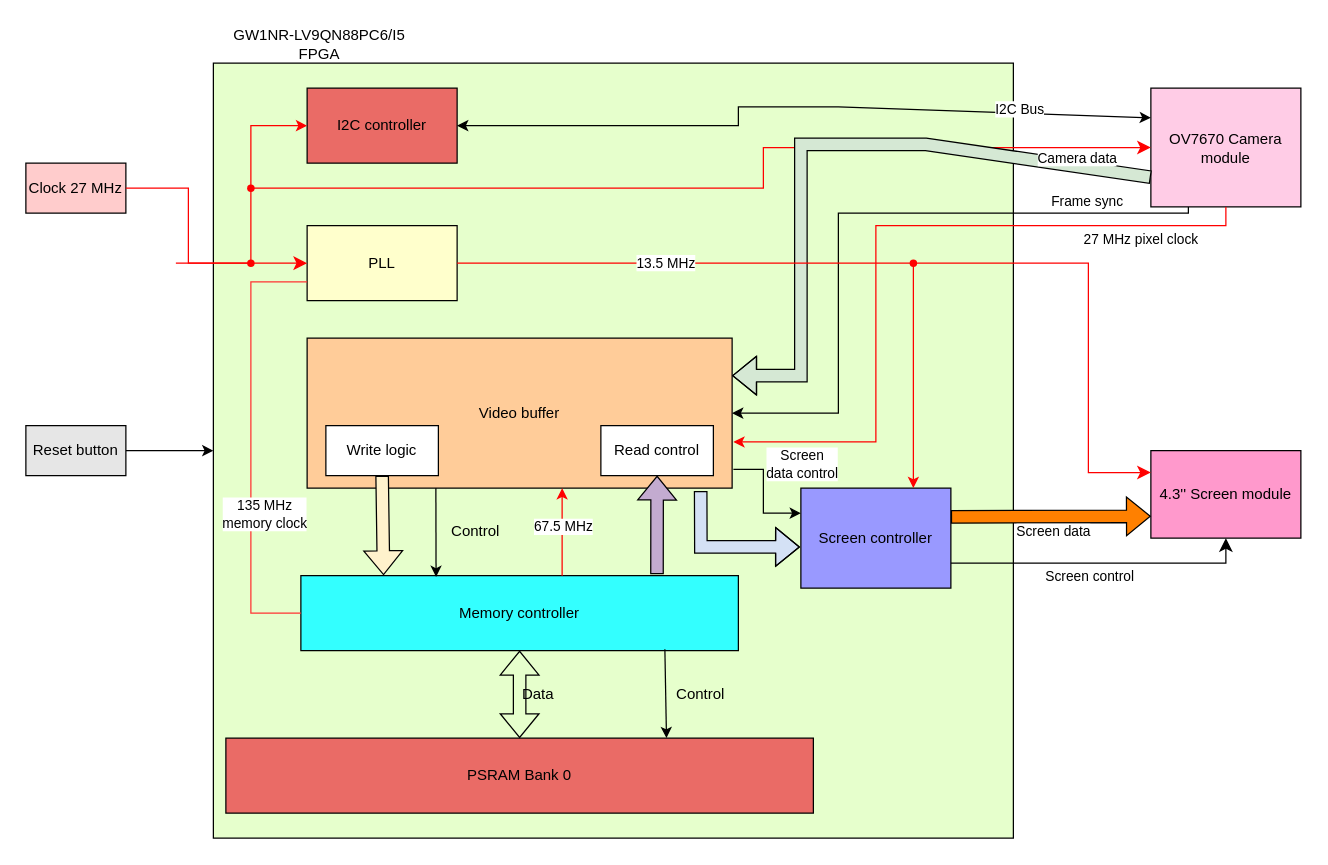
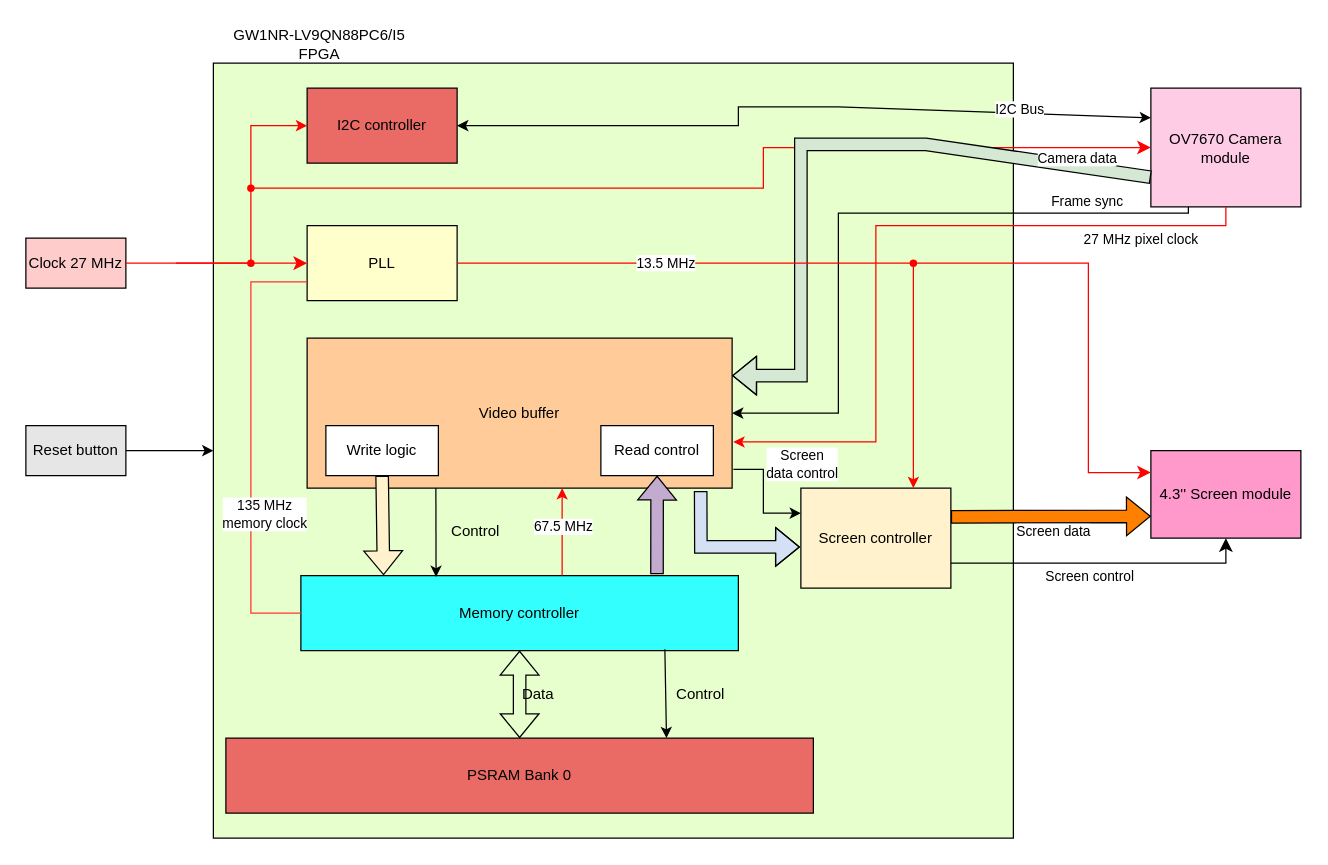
  <mxCell id="0" />
  <mxCell id="1" parent="0" />
- <mxCell id="2" value="Clock 27 MHz" style="rounded=0;whiteSpace=wrap;html=1;fillColor=#FFCCCC;" vertex="1" parent="1"><mxGeometry x="20" y="130" width="80" height="40" as="geometry" /></mxCell>
+ <mxCell id="2" value="Clock 27 MHz" style="rounded=0;whiteSpace=wrap;html=1;fillColor=#FFCCCC;" vertex="1" parent="1"><mxGeometry x="20" y="190" width="80" height="40" as="geometry" /></mxCell>
  <mxCell id="3" value="" style="rounded=0;whiteSpace=wrap;html=1;fillColor=#E6FFCC;" vertex="1" parent="1"><mxGeometry x="170" y="50" width="640" height="620" as="geometry" /></mxCell>
  <mxCell id="4" value="GW1NR-LV9QN88PC6/I5 FPGA" style="text;html=1;align=center;verticalAlign=middle;whiteSpace=wrap;rounded=0;" vertex="1" parent="1"><mxGeometry x="170" width="170" height="30" as="geometry" y="20" /></mxCell>
  <mxCell id="5" value="I2C controller" style="rounded=0;whiteSpace=wrap;html=1;fillColor=#EA6B66;" vertex="1" parent="1"><mxGeometry x="245" y="70" width="120" height="60" as="geometry" /></mxCell>
  <mxCell id="6" value="PSRAM Bank 0" style="rounded=0;whiteSpace=wrap;html=1;fillColor=#EA6B66;" vertex="1" parent="1"><mxGeometry x="180" y="590" width="470" height="60" as="geometry" /></mxCell>
  <mxCell id="7" value="Video buffer" style="rounded=0;whiteSpace=wrap;html=1;fillColor=#FFCC99;" vertex="1" parent="1"><mxGeometry x="245" y="270" width="340" height="120" as="geometry" /></mxCell>
  <mxCell id="8" value="Write logic" style="rounded=0;whiteSpace=wrap;html=1;" vertex="1" parent="1"><mxGeometry x="260" y="340" width="90" height="40" as="geometry" /></mxCell>
  <mxCell id="9" value="Read control" style="rounded=0;whiteSpace=wrap;html=1;" vertex="1" parent="1"><mxGeometry x="480" y="340" width="90" height="40" as="geometry" /></mxCell>
  <mxCell id="10" value="" style="shape=flexArrow;endArrow=classic;html=1;rounded=0;entryX=0.5;entryY=1;entryDx=0;entryDy=0;fillColor=#C3ABD0;exitX=0.814;exitY=-0.017;exitDx=0;exitDy=0;exitPerimeter=0;" edge="1" parent="1" source="13" target="9"><mxGeometry width="50" height="50" relative="1" as="geometry"><mxPoint x="525" y="450" as="sourcePoint" /><mxPoint x="520" y="260" as="targetPoint" /></mxGeometry></mxCell>
  <mxCell id="11" value="" style="shape=flexArrow;endArrow=classic;html=1;rounded=0;exitX=0.5;exitY=1;exitDx=0;exitDy=0;fillColor=#FFF2CC;entryX=0.189;entryY=-0.006;entryDx=0;entryDy=0;entryPerimeter=0;" edge="1" parent="1" source="8" target="13"><mxGeometry width="50" height="50" relative="1" as="geometry"><mxPoint x="470" y="310" as="sourcePoint" /><mxPoint x="305" y="440" as="targetPoint" /></mxGeometry></mxCell>
  <mxCell id="12" value="PLL" style="rounded=0;whiteSpace=wrap;html=1;fillColor=#FFFFCC;" vertex="1" parent="1"><mxGeometry x="245" y="180" width="120" height="60" as="geometry" /></mxCell>
  <mxCell id="13" value="Memory controller" style="rounded=0;whiteSpace=wrap;html=1;fillColor=#33FFFF;" vertex="1" parent="1"><mxGeometry x="240" y="460" width="350" height="60" as="geometry" /></mxCell>
  <mxCell id="14" value="" style="shape=flexArrow;endArrow=classic;startArrow=classic;html=1;rounded=0;exitX=0.5;exitY=1;exitDx=0;exitDy=0;entryX=0.5;entryY=0;entryDx=0;entryDy=0;" edge="1" parent="1" source="13" target="6"><mxGeometry width="100" height="100" relative="1" as="geometry"><mxPoint x="450" y="530" as="sourcePoint" /><mxPoint x="550" y="430" as="targetPoint" /></mxGeometry></mxCell>
  <mxCell id="15" value="Data" style="text;html=1;align=center;verticalAlign=middle;whiteSpace=wrap;rounded=0;" vertex="1" parent="1"><mxGeometry x="400" y="540" width="60" height="30" as="geometry" /></mxCell>
  <mxCell id="16" value="" style="endArrow=classic;html=1;rounded=0;entryX=0.75;entryY=0;entryDx=0;entryDy=0;exitX=0.832;exitY=0.983;exitDx=0;exitDy=0;exitPerimeter=0;" edge="1" parent="1" source="13" target="6"><mxGeometry width="50" height="50" relative="1" as="geometry"><mxPoint x="470" y="510" as="sourcePoint" /><mxPoint x="520" y="460" as="targetPoint" /></mxGeometry></mxCell>
  <mxCell id="17" value="Control" style="text;html=1;align=center;verticalAlign=middle;whiteSpace=wrap;rounded=0;" vertex="1" parent="1"><mxGeometry x="530" y="540" width="60" height="30" as="geometry" /></mxCell>
  <mxCell id="18" value="" style="edgeStyle=elbowEdgeStyle;elbow=horizontal;endArrow=classic;html=1;curved=0;rounded=0;endSize=8;startSize=8;exitDx=0;exitDy=0;entryX=0;entryY=0.5;entryDx=0;entryDy=0;strokeColor=#FF0000;" edge="1" parent="1" source="41" target="12"><mxGeometry width="50" height="50" relative="1" as="geometry"><mxPoint x="470" y="410" as="sourcePoint" /><mxPoint x="520" y="360" as="targetPoint" /><Array as="points"><mxPoint x="140" y="230" /></Array></mxGeometry></mxCell>
  <mxCell id="19" value="" style="edgeStyle=elbowEdgeStyle;elbow=horizontal;endArrow=none;html=1;curved=0;rounded=0;endSize=8;startSize=8;exitX=0;exitY=0.75;exitDx=0;exitDy=0;entryX=0;entryY=0.5;entryDx=0;entryDy=0;fillColor=#99FF99;strokeColor=#FF3333;" edge="1" parent="1" source="12" target="13"><mxGeometry width="50" height="50" relative="1" as="geometry"><mxPoint x="470" y="310" as="sourcePoint" /><mxPoint x="520" y="260" as="targetPoint" /><Array as="points"><mxPoint x="200" y="370" /></Array></mxGeometry></mxCell>
  <mxCell id="20" value="135 MHz&lt;br&gt;memory clock" style="edgeLabel;html=1;align=center;verticalAlign=middle;resizable=0;points=[];" vertex="1" connectable="0" parent="19"><mxGeometry x="-0.732" y="2" relative="1" as="geometry"><mxPoint x="8" y="183" as="offset" /></mxGeometry></mxCell>
  <mxCell id="21" value="" style="endArrow=classic;html=1;rounded=0;entryX=0.309;entryY=0.017;entryDx=0;entryDy=0;entryPerimeter=0;" edge="1" parent="1" target="13"><mxGeometry width="50" height="50" relative="1" as="geometry"><mxPoint x="348" y="390" as="sourcePoint" /><mxPoint x="520" y="360" as="targetPoint" /></mxGeometry></mxCell>
  <mxCell id="22" value="Control" style="text;html=1;align=center;verticalAlign=middle;whiteSpace=wrap;rounded=0;" vertex="1" parent="1"><mxGeometry x="350" y="410" width="60" height="30" as="geometry" /></mxCell>
  <mxCell id="23" value="" style="endArrow=classic;html=1;rounded=0;entryX=0;entryY=0.5;entryDx=0;entryDy=0;strokeColor=#FF0000;" edge="1" parent="1" source="43" target="5"><mxGeometry width="50" height="50" relative="1" as="geometry"><mxPoint x="200" y="210" as="sourcePoint" /><mxPoint x="520" y="60" as="targetPoint" /><Array as="points"><mxPoint x="200" y="100" /></Array></mxGeometry></mxCell>
  <mxCell id="24" value="" style="endArrow=classic;html=1;rounded=0;strokeColor=#FF0000;" edge="1" parent="1"><mxGeometry width="50" height="50" relative="1" as="geometry"><mxPoint x="449" y="460" as="sourcePoint" /><mxPoint x="449" y="390" as="targetPoint" /></mxGeometry></mxCell>
  <mxCell id="25" value="67.5 MHz" style="edgeLabel;html=1;align=center;verticalAlign=middle;resizable=0;points=[];fillColor=none;" vertex="1" connectable="0" parent="24"><mxGeometry x="0.143" relative="1" as="geometry"><mxPoint as="offset" /></mxGeometry></mxCell>
  <mxCell id="26" value="OV7670 Camera module" style="rounded=0;whiteSpace=wrap;html=1;fillColor=#FFCCE6;" vertex="1" parent="1"><mxGeometry x="920" y="70" width="120" height="95" as="geometry" /></mxCell>
  <mxCell id="27" value="4.3'' Screen module" style="rounded=0;whiteSpace=wrap;html=1;fillColor=#FF99CC;" vertex="1" parent="1"><mxGeometry x="920" y="360" width="120" height="70" as="geometry" /></mxCell>
  <mxCell id="28" value="" style="endArrow=classic;startArrow=classic;html=1;rounded=0;exitX=1;exitY=0.5;exitDx=0;exitDy=0;entryX=0;entryY=0.25;entryDx=0;entryDy=0;" edge="1" parent="1" source="5" target="26"><mxGeometry width="50" height="50" relative="1" as="geometry"><mxPoint x="620" y="310" as="sourcePoint" /><mxPoint x="670" y="260" as="targetPoint" /><Array as="points"><mxPoint x="590" y="100" /><mxPoint x="590" y="85" /><mxPoint x="670" y="85" /></Array></mxGeometry></mxCell>
  <mxCell id="29" value="I2C Bus" style="edgeLabel;html=1;align=center;verticalAlign=middle;resizable=0;points=[];" vertex="1" connectable="0" parent="28"><mxGeometry x="0.8" y="3" relative="1" as="geometry"><mxPoint x="-48" y="-2" as="offset" /></mxGeometry></mxCell>
  <mxCell id="30" value="" style="edgeStyle=elbowEdgeStyle;elbow=horizontal;endArrow=classic;html=1;curved=0;rounded=0;endSize=8;startSize=8;entryX=0;entryY=0.5;entryDx=0;entryDy=0;strokeColor=#FF0000;" edge="1" parent="1" target="26"><mxGeometry width="50" height="50" relative="1" as="geometry"><mxPoint x="200" y="150" as="sourcePoint" /><mxPoint x="670" y="260" as="targetPoint" /><Array as="points"><mxPoint x="610" y="130" /></Array></mxGeometry></mxCell>
  <mxCell id="31" value="" style="shape=flexArrow;endArrow=classic;html=1;rounded=0;entryX=1;entryY=0.25;entryDx=0;entryDy=0;exitX=0;exitY=0.75;exitDx=0;exitDy=0;fillColor=#D5E8D4;" edge="1" parent="1" source="26" target="7"><mxGeometry width="50" height="50" relative="1" as="geometry"><mxPoint x="620" y="310" as="sourcePoint" /><mxPoint x="670" y="260" as="targetPoint" /><Array as="points"><mxPoint x="740" y="115" /><mxPoint x="640" y="115" /><mxPoint x="640" y="190" /><mxPoint x="640" y="300" /></Array></mxGeometry></mxCell>
  <mxCell id="32" value="Camera data" style="edgeLabel;html=1;align=center;verticalAlign=middle;resizable=0;points=[];" vertex="1" connectable="0" parent="31"><mxGeometry x="0.119" y="1" relative="1" as="geometry"><mxPoint x="219" as="offset" /></mxGeometry></mxCell>
  <mxCell id="33" value="" style="edgeStyle=elbowEdgeStyle;elbow=horizontal;endArrow=classic;html=1;curved=0;rounded=0;endSize=8;startSize=8;exitDx=0;exitDy=0;entryX=0;entryY=0.25;entryDx=0;entryDy=0;strokeColor=#FF0000;" edge="1" parent="1" source="51" target="27"><mxGeometry width="50" height="50" relative="1" as="geometry"><mxPoint x="620" y="310" as="sourcePoint" /><mxPoint x="670" y="260" as="targetPoint" /><Array as="points"><mxPoint x="870" y="280" /></Array></mxGeometry></mxCell>
  <mxCell id="34" value="" style="edgeStyle=orthogonalEdgeStyle;rounded=0;orthogonalLoop=1;jettySize=auto;html=1;" edge="1" parent="1" source="35" target="3"><mxGeometry relative="1" as="geometry" /></mxCell>
  <mxCell id="35" value="Reset button" style="rounded=0;whiteSpace=wrap;html=1;fillColor=#E6E6E6;" vertex="1" parent="1"><mxGeometry x="20" y="340" width="80" height="40" as="geometry" /></mxCell>
  <mxCell id="36" value="" style="endArrow=classic;html=1;rounded=0;entryX=1;entryY=0.5;entryDx=0;entryDy=0;exitX=0.25;exitY=1;exitDx=0;exitDy=0;" edge="1" parent="1" source="26" target="7"><mxGeometry width="50" height="50" relative="1" as="geometry"><mxPoint x="850" y="240" as="sourcePoint" /><mxPoint x="900" y="190" as="targetPoint" /><Array as="points"><mxPoint x="950" y="170" /><mxPoint x="720" y="170" /><mxPoint x="670" y="170" /><mxPoint x="670" y="330" /></Array></mxGeometry></mxCell>
  <mxCell id="37" value="Frame sync" style="edgeLabel;html=1;align=center;verticalAlign=middle;resizable=0;points=[];" vertex="1" connectable="0" parent="36"><mxGeometry x="-0.238" y="-1" relative="1" as="geometry"><mxPoint x="115" y="-9" as="offset" /></mxGeometry></mxCell>
  <mxCell id="38" value="" style="endArrow=classic;html=1;rounded=0;entryX=1.003;entryY=0.692;entryDx=0;entryDy=0;exitX=0.5;exitY=1;exitDx=0;exitDy=0;entryPerimeter=0;strokeColor=#FF0000;" edge="1" parent="1" source="26" target="7"><mxGeometry width="50" height="50" relative="1" as="geometry"><mxPoint x="950" y="140" as="sourcePoint" /><mxPoint x="595" y="340" as="targetPoint" /><Array as="points"><mxPoint x="980" y="180" /><mxPoint x="730" y="180" /><mxPoint x="700" y="180" /><mxPoint x="700" y="353" /></Array></mxGeometry></mxCell>
  <mxCell id="39" value="27 MHz pixel clock" style="edgeLabel;html=1;align=center;verticalAlign=middle;resizable=0;points=[];" vertex="1" connectable="0" parent="38"><mxGeometry x="-0.712" y="1" relative="1" as="geometry"><mxPoint y="9" as="offset" /></mxGeometry></mxCell>
  <mxCell id="40" value="" style="edgeStyle=elbowEdgeStyle;elbow=horizontal;endArrow=none;html=1;curved=0;rounded=0;endSize=8;startSize=8;exitX=1;exitY=0.5;exitDx=0;exitDy=0;entryDx=0;entryDy=0;strokeColor=#FF0000;" edge="1" parent="1" source="2" target="41"><mxGeometry width="50" height="50" relative="1" as="geometry"><mxPoint x="100" y="210" as="sourcePoint" /><mxPoint x="245" y="210" as="targetPoint" /><Array as="points" /></mxGeometry></mxCell>
  <mxCell id="41" value="" style="shape=waypoint;sketch=0;fillStyle=solid;size=6;pointerEvents=1;points=[];fillColor=none;resizable=0;rotatable=0;perimeter=centerPerimeter;snapToPoint=1;strokeColor=#FF0000;" vertex="1" parent="1"><mxGeometry x="190" y="200" width="20" height="20" as="geometry" /></mxCell>
  <mxCell id="42" value="" style="endArrow=none;html=1;rounded=0;entryDx=0;entryDy=0;strokeColor=#FF0000;" edge="1" parent="1" target="43"><mxGeometry width="50" height="50" relative="1" as="geometry"><mxPoint x="200" y="210" as="sourcePoint" /><mxPoint x="245" y="100" as="targetPoint" /><Array as="points" /></mxGeometry></mxCell>
  <mxCell id="43" value="" style="shape=waypoint;sketch=0;fillStyle=solid;size=6;pointerEvents=1;points=[];fillColor=none;resizable=0;rotatable=0;perimeter=centerPerimeter;snapToPoint=1;strokeColor=#FF0000;" vertex="1" parent="1"><mxGeometry x="190" y="140" width="20" height="20" as="geometry" /></mxCell>
- <mxCell id="44" value="Screen controller" style="rounded=0;whiteSpace=wrap;html=1;fillColor=#9999FF;" vertex="1" parent="1"><mxGeometry x="640" y="390" width="120" height="80" as="geometry" /></mxCell>
+ <mxCell id="44" value="Screen controller" style="rounded=0;whiteSpace=wrap;html=1;fillColor=#fff2cc;" vertex="1" parent="1"><mxGeometry x="640" y="390" width="120" height="80" as="geometry" /></mxCell>
  <mxCell id="45" value="" style="shape=flexArrow;endArrow=classic;html=1;rounded=0;entryX=-0.006;entryY=0.588;entryDx=0;entryDy=0;exitX=0.926;exitY=1.019;exitDx=0;exitDy=0;exitPerimeter=0;entryPerimeter=0;fillColor=#D4E1F5;" edge="1" parent="1" source="7" target="44"><mxGeometry width="50" height="50" relative="1" as="geometry"><mxPoint x="550" y="340" as="sourcePoint" /><mxPoint x="600" y="290" as="targetPoint" /><Array as="points"><mxPoint x="560" y="437" /></Array></mxGeometry></mxCell>
  <mxCell id="46" value="" style="endArrow=classic;html=1;rounded=0;entryX=0;entryY=0.25;entryDx=0;entryDy=0;exitX=1.003;exitY=0.875;exitDx=0;exitDy=0;exitPerimeter=0;" edge="1" parent="1" source="7" target="44"><mxGeometry width="50" height="50" relative="1" as="geometry"><mxPoint x="550" y="340" as="sourcePoint" /><mxPoint x="600" y="290" as="targetPoint" /><Array as="points"><mxPoint x="610" y="375" /><mxPoint x="610" y="410" /></Array></mxGeometry></mxCell>
  <mxCell id="47" value="Screen&lt;br&gt;data control" style="edgeLabel;html=1;align=center;verticalAlign=middle;resizable=0;points=[];fillColor=none;" vertex="1" connectable="0" parent="46"><mxGeometry x="-0.281" y="-1" relative="1" as="geometry"><mxPoint x="31" y="-13" as="offset" /></mxGeometry></mxCell>
  <mxCell id="48" value="" style="endArrow=classic;html=1;rounded=0;entryX=0.75;entryY=0;entryDx=0;entryDy=0;strokeColor=#FF0000;" edge="1" parent="1" target="44"><mxGeometry width="50" height="50" relative="1" as="geometry"><mxPoint x="730" y="210" as="sourcePoint" /><mxPoint x="600" y="290" as="targetPoint" /></mxGeometry></mxCell>
  <mxCell id="49" value="" style="edgeStyle=elbowEdgeStyle;elbow=horizontal;endArrow=none;html=1;curved=0;rounded=0;endSize=8;startSize=8;exitX=1;exitY=0.5;exitDx=0;exitDy=0;entryDx=0;entryDy=0;strokeColor=#FF0000;" edge="1" parent="1" source="12" target="51"><mxGeometry width="50" height="50" relative="1" as="geometry"><mxPoint x="365" y="210" as="sourcePoint" /><mxPoint x="920" y="395" as="targetPoint" /><Array as="points" /></mxGeometry></mxCell>
  <mxCell id="50" value="13.5 MHz" style="edgeLabel;html=1;align=center;verticalAlign=middle;resizable=0;points=[];" vertex="1" connectable="0" parent="49"><mxGeometry x="-0.092" y="1" relative="1" as="geometry"><mxPoint as="offset" /></mxGeometry></mxCell>
  <mxCell id="51" value="" style="shape=waypoint;sketch=0;fillStyle=solid;size=6;pointerEvents=1;points=[];fillColor=none;resizable=0;rotatable=0;perimeter=centerPerimeter;snapToPoint=1;strokeColor=#FF0000;" vertex="1" parent="1"><mxGeometry x="720" y="200" width="20" height="20" as="geometry" /></mxCell>
  <mxCell id="52" value="" style="shape=flexArrow;endArrow=classic;html=1;rounded=0;entryX=0;entryY=0.75;entryDx=0;entryDy=0;fillColor=#FF8000;" edge="1" parent="1" target="27"><mxGeometry width="50" height="50" relative="1" as="geometry"><mxPoint x="760" y="413" as="sourcePoint" /><mxPoint x="600" y="290" as="targetPoint" /></mxGeometry></mxCell>
  <mxCell id="53" value="Screen data" style="edgeLabel;html=1;align=center;verticalAlign=middle;resizable=0;points=[];" vertex="1" connectable="0" parent="52"><mxGeometry x="0.021" y="2" relative="1" as="geometry"><mxPoint y="14" as="offset" /></mxGeometry></mxCell>
  <mxCell id="54" value="" style="edgeStyle=elbowEdgeStyle;elbow=vertical;endArrow=classic;html=1;curved=0;rounded=0;endSize=8;startSize=8;entryX=0.5;entryY=1;entryDx=0;entryDy=0;exitX=1;exitY=0.75;exitDx=0;exitDy=0;" edge="1" parent="1" source="44" target="27"><mxGeometry width="50" height="50" relative="1" as="geometry"><mxPoint x="550" y="440" as="sourcePoint" /><mxPoint x="600" y="390" as="targetPoint" /><Array as="points"><mxPoint x="870" y="450" /></Array></mxGeometry></mxCell>
  <mxCell id="55" value="Screen control" style="edgeLabel;html=1;align=center;verticalAlign=middle;resizable=0;points=[];" vertex="1" connectable="0" parent="54"><mxGeometry x="0.022" y="3" relative="1" as="geometry"><mxPoint x="-13" y="13" as="offset" /></mxGeometry></mxCell>
